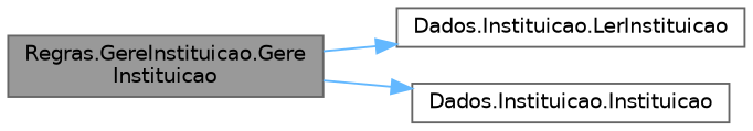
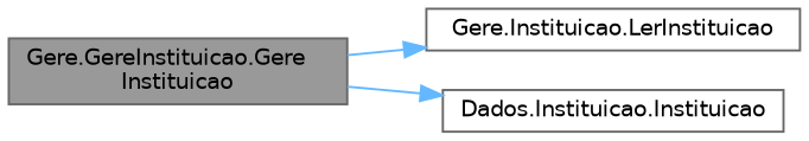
  digraph {
    rankdir=LR
    node [color=grey40 fillcolor=white fontname=Helvetica fontsize=10 shape=box style=filled]
    edge [color=steelblue1 fontname=Helvetica fontsize=10 labelfontname=Helvetica labelfontsize=10 style=solid]
-   n1 [color=gray40 fillcolor=grey60 fontcolor=black height=0.2 label="Regras.GereInstituicao.Gere\lInstituicao" width=0.4]
-   n2 [height=0.2 label="Dados.Instituicao.LerInstituicao" width=0.4]
+   n1 [color=gray40 fillcolor=grey60 fontcolor=black height=0.2 label="Gere.GereInstituicao.Gere\lInstituicao" width=0.4]
+   n2 [height=0.2 label="Gere.Instituicao.LerInstituicao" width=0.4]
    n3 [height=0.2 label="Dados.Instituicao.Instituicao" width=0.4]
    n1 -> n2
    n1 -> n3
  }
